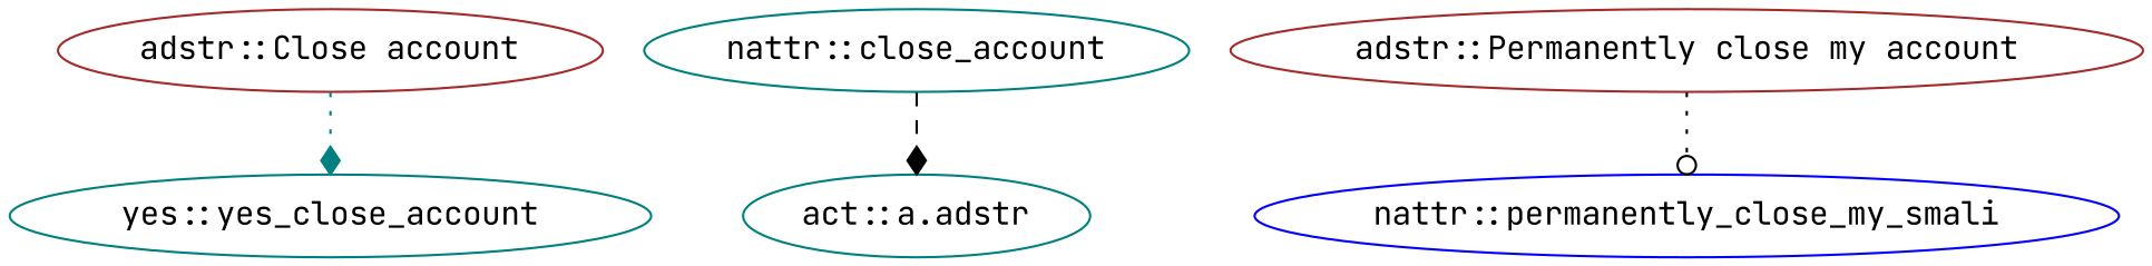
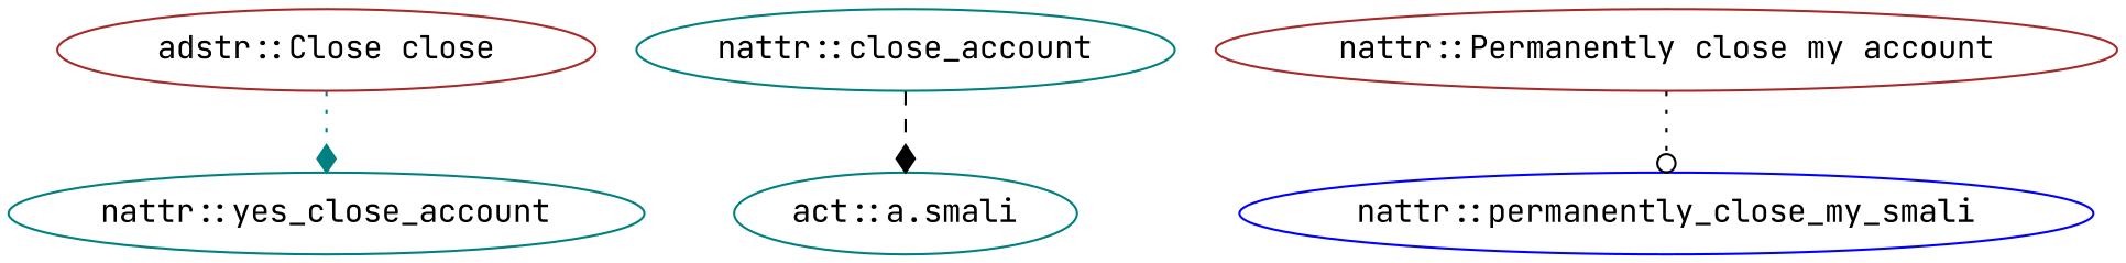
  digraph {
    fontname="JetBrains Mono"
    node [color=teal fontname="JetBrains Mono"]
    edge [arrowhead=diamond color=black fontname="JetBrains Mono" style=dotted]
-   "adstr::Close account" [color=brown]
-   "nattr::yes_close_account" [label="yes::yes_close_account"]
+   "adstr::Close account" [color=brown label="adstr::Close close"]
+   "nattr::yes_close_account"
    "nattr::close_account"
-   "act::a.smali" [label="act::a.adstr"]
-   "adstr::Permanently close my account" [color=brown]
+   "act::a.smali"
+   "adstr::Permanently close my account" [color=brown label="nattr::Permanently close my account"]
    n6 [color=blue label="nattr::permanently_close_my_smali"]
    "adstr::Close account" -> "nattr::yes_close_account" [color=teal]
    "nattr::close_account" -> "act::a.smali" [style=dashed]
    "adstr::Permanently close my account" -> n6 [arrowhead=odot]
  }
